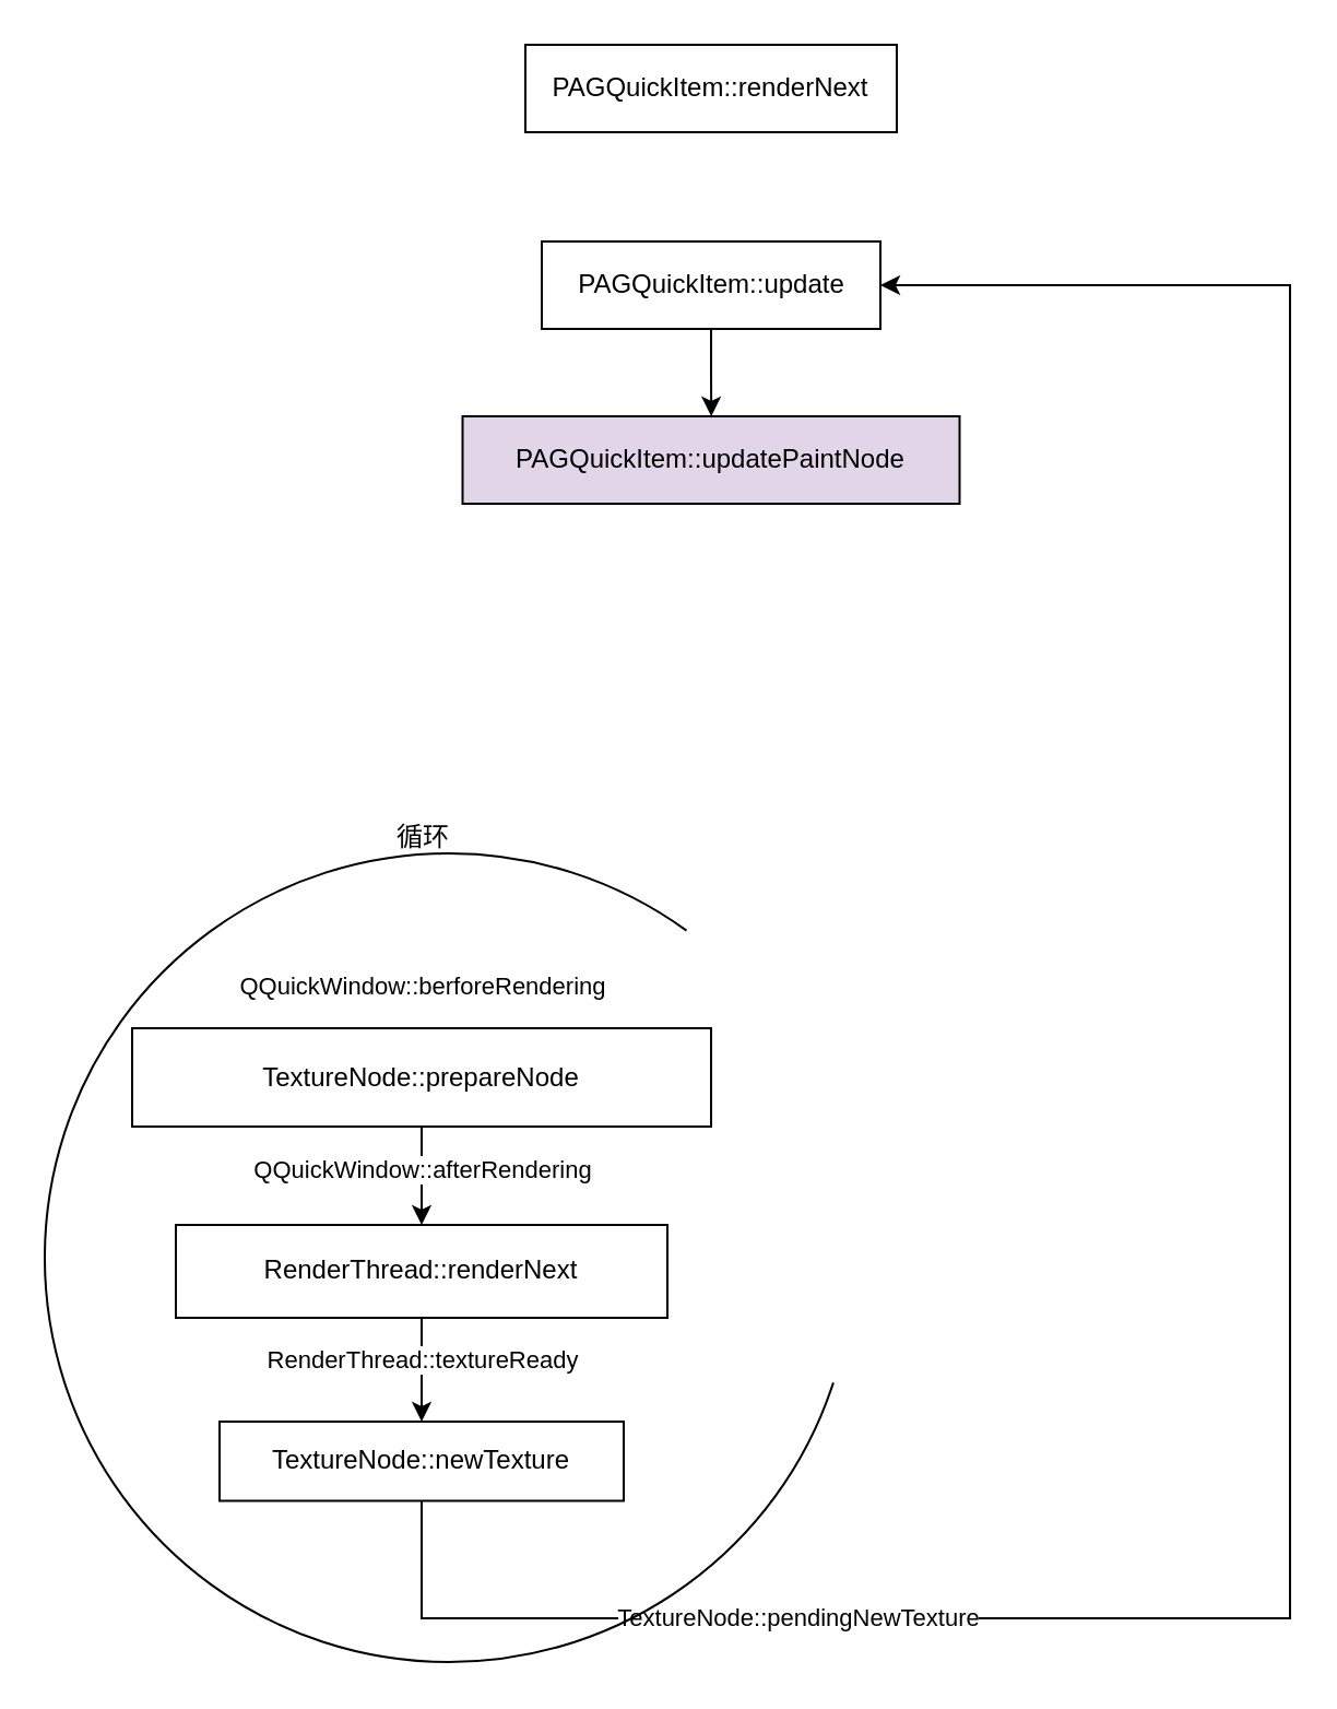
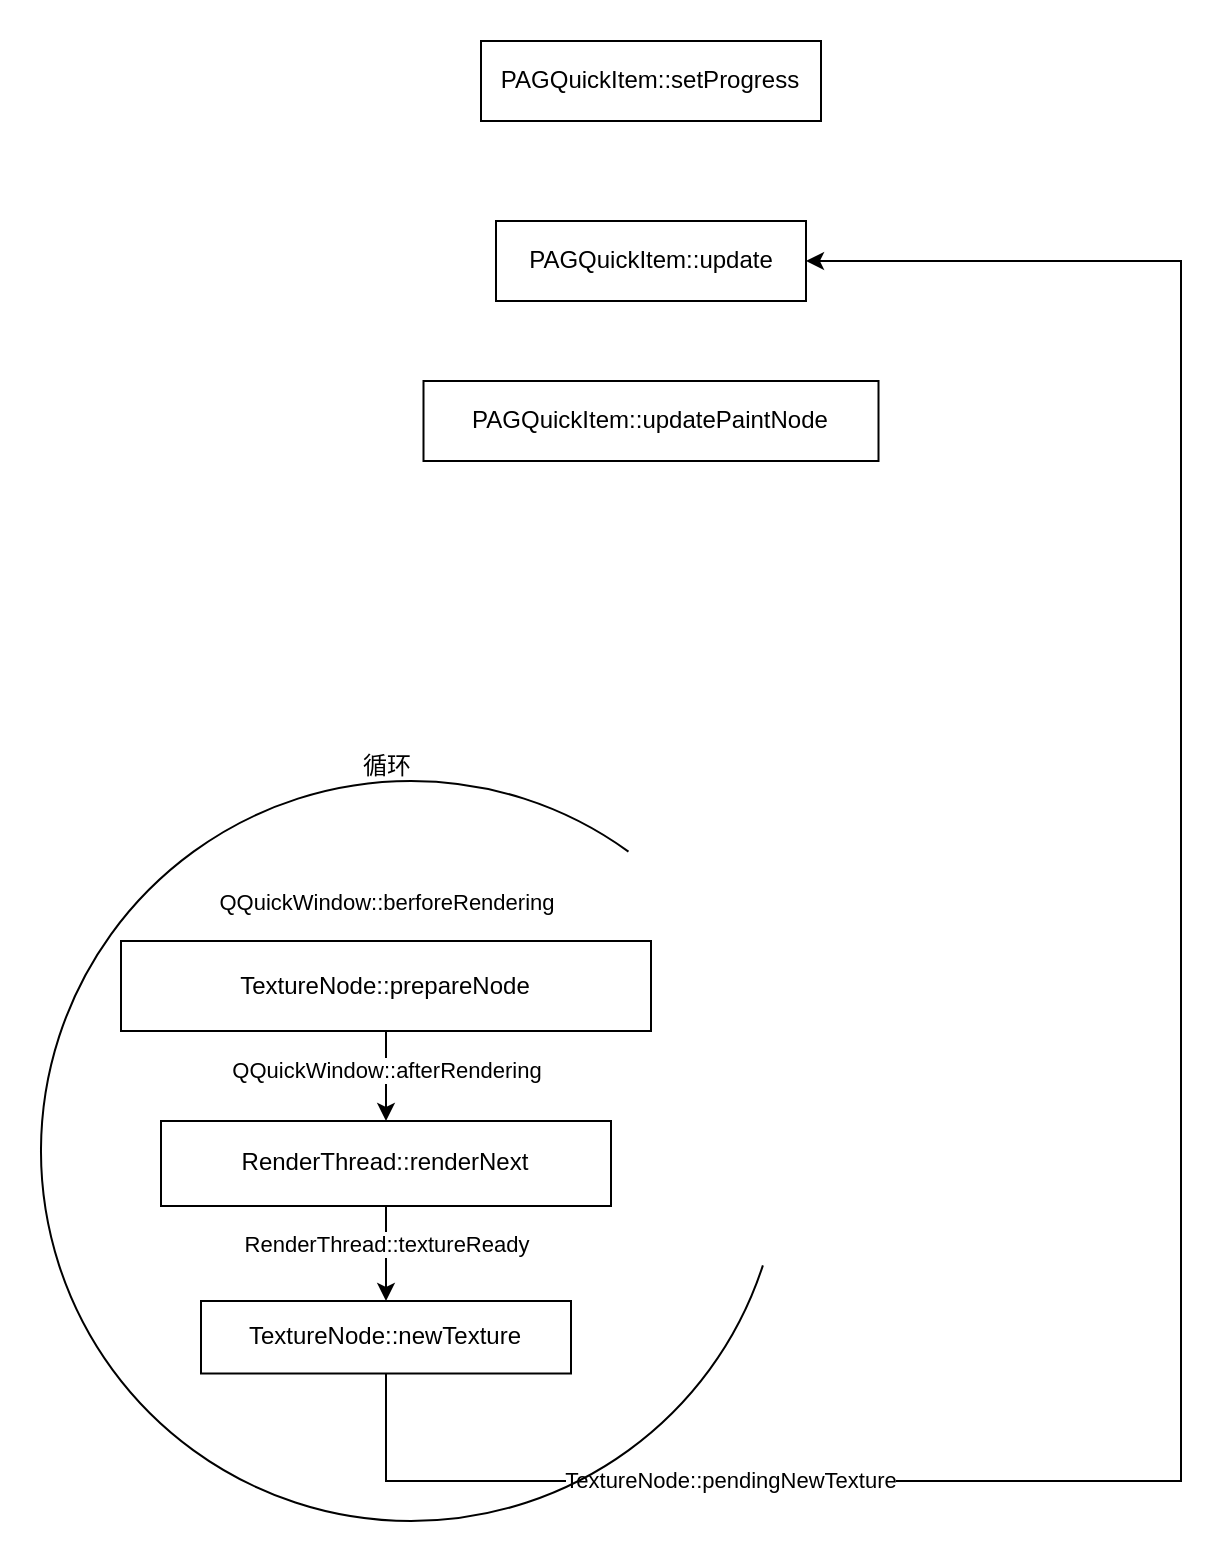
  <mxCell id="0" />
  <mxCell id="1" parent="0" />
- <mxCell id="2" value="PAGQuickItem::renderNext" style="rounded=0;whiteSpace=wrap;html=1;" parent="1" vertex="1"><mxGeometry x="240" y="20" width="170" height="40" as="geometry" /></mxCell>
- <mxCell id="3" value="" style="edgeStyle=orthogonalEdgeStyle;rounded=0;orthogonalLoop=1;jettySize=auto;html=1;" parent="1" source="4" target="5" edge="1"><mxGeometry relative="1" as="geometry" /></mxCell>
+ <mxCell id="2" value="PAGQuickItem::setProgress" style="rounded=0;whiteSpace=wrap;html=1;" parent="1" vertex="1"><mxGeometry x="240" y="20" width="170" height="40" as="geometry" /></mxCell>
  <mxCell id="4" value="PAGQuickItem::update" style="whiteSpace=wrap;html=1;rounded=0;" parent="1" vertex="1"><mxGeometry x="247.5" y="110" width="155" height="40" as="geometry" /></mxCell>
- <mxCell id="5" value="&lt;span style=&quot;&quot;&gt;PAGQuickItem::&lt;/span&gt;updatePaintNode" style="whiteSpace=wrap;html=1;rounded=0;fillColor=#e1d5e7;" parent="1" vertex="1"><mxGeometry x="211.25" y="190" width="227.5" height="40" as="geometry" /></mxCell>
+ <mxCell id="5" value="&lt;span style=&quot;&quot;&gt;PAGQuickItem::&lt;/span&gt;updatePaintNode" style="whiteSpace=wrap;html=1;rounded=0;" parent="1" vertex="1"><mxGeometry x="211.25" y="190" width="227.5" height="40" as="geometry" /></mxCell>
  <mxCell id="6" value="" style="edgeStyle=orthogonalEdgeStyle;rounded=0;orthogonalLoop=1;jettySize=auto;html=1;" parent="1" source="8" target="11" edge="1"><mxGeometry relative="1" as="geometry" /></mxCell>
  <mxCell id="7" value="QQuickWindow::afterRendering" style="edgeLabel;html=1;align=center;verticalAlign=middle;resizable=0;points=[];" parent="6" vertex="1" connectable="0"><mxGeometry x="-0.156" relative="1" as="geometry"><mxPoint as="offset" /></mxGeometry></mxCell>
  <mxCell id="8" value="TextureNode::prepareNode" style="whiteSpace=wrap;html=1;rounded=0;" parent="1" vertex="1"><mxGeometry x="60" y="470" width="265" height="45" as="geometry" /></mxCell>
  <mxCell id="9" value="" style="edgeStyle=orthogonalEdgeStyle;rounded=0;orthogonalLoop=1;jettySize=auto;html=1;" parent="1" source="11" target="12" edge="1"><mxGeometry relative="1" as="geometry" /></mxCell>
  <mxCell id="10" value="RenderThread::textureReady" style="edgeLabel;html=1;align=center;verticalAlign=middle;resizable=0;points=[];" parent="9" vertex="1" connectable="0"><mxGeometry x="-0.252" relative="1" as="geometry"><mxPoint y="1" as="offset" /></mxGeometry></mxCell>
  <mxCell id="11" value="RenderThread::renderNext" style="whiteSpace=wrap;html=1;rounded=0;" parent="1" vertex="1"><mxGeometry x="80" y="560" width="225" height="42.5" as="geometry" /></mxCell>
  <mxCell id="12" value="TextureNode::newTexture" style="whiteSpace=wrap;html=1;rounded=0;" parent="1" vertex="1"><mxGeometry x="100" y="650" width="185" height="36.25" as="geometry" /></mxCell>
  <mxCell id="13" value="" style="endArrow=classic;html=1;rounded=0;exitX=0.5;exitY=1;exitDx=0;exitDy=0;entryX=1;entryY=0.5;entryDx=0;entryDy=0;edgeStyle=orthogonalEdgeStyle;" parent="1" source="12" target="4" edge="1"><mxGeometry width="50" height="50" relative="1" as="geometry"><mxPoint x="390" y="440" as="sourcePoint" /><mxPoint x="440" y="390" as="targetPoint" /><Array as="points"><mxPoint x="193" y="740" /><mxPoint x="590" y="740" /><mxPoint x="590" y="130" /></Array></mxGeometry></mxCell>
  <mxCell id="14" value="TextureNode::pendingNewTexture" style="edgeLabel;html=1;align=center;verticalAlign=middle;resizable=0;points=[];" parent="13" vertex="1" connectable="0"><mxGeometry x="-0.638" y="1" relative="1" as="geometry"><mxPoint as="offset" /></mxGeometry></mxCell>
  <mxCell id="15" value="QQuickWindow::berforeRendering" style="edgeLabel;html=1;align=center;verticalAlign=middle;resizable=0;points=[];" parent="1" vertex="1" connectable="0"><mxGeometry x="192.5" y="450" as="geometry" /></mxCell>
  <mxCell id="16" value="" style="verticalLabelPosition=bottom;verticalAlign=top;html=1;shape=mxgraph.basic.arc;startAngle=0.3;endAngle=0.1;" parent="1" vertex="1"><mxGeometry x="20" y="390" width="370" height="370" as="geometry" /></mxCell>
  <mxCell id="17" value="循环" style="text;html=1;align=center;verticalAlign=middle;resizable=0;points=[];autosize=1;strokeColor=none;fillColor=none;" parent="1" vertex="1"><mxGeometry x="172.5" y="373" width="40" height="20" as="geometry" /></mxCell>
